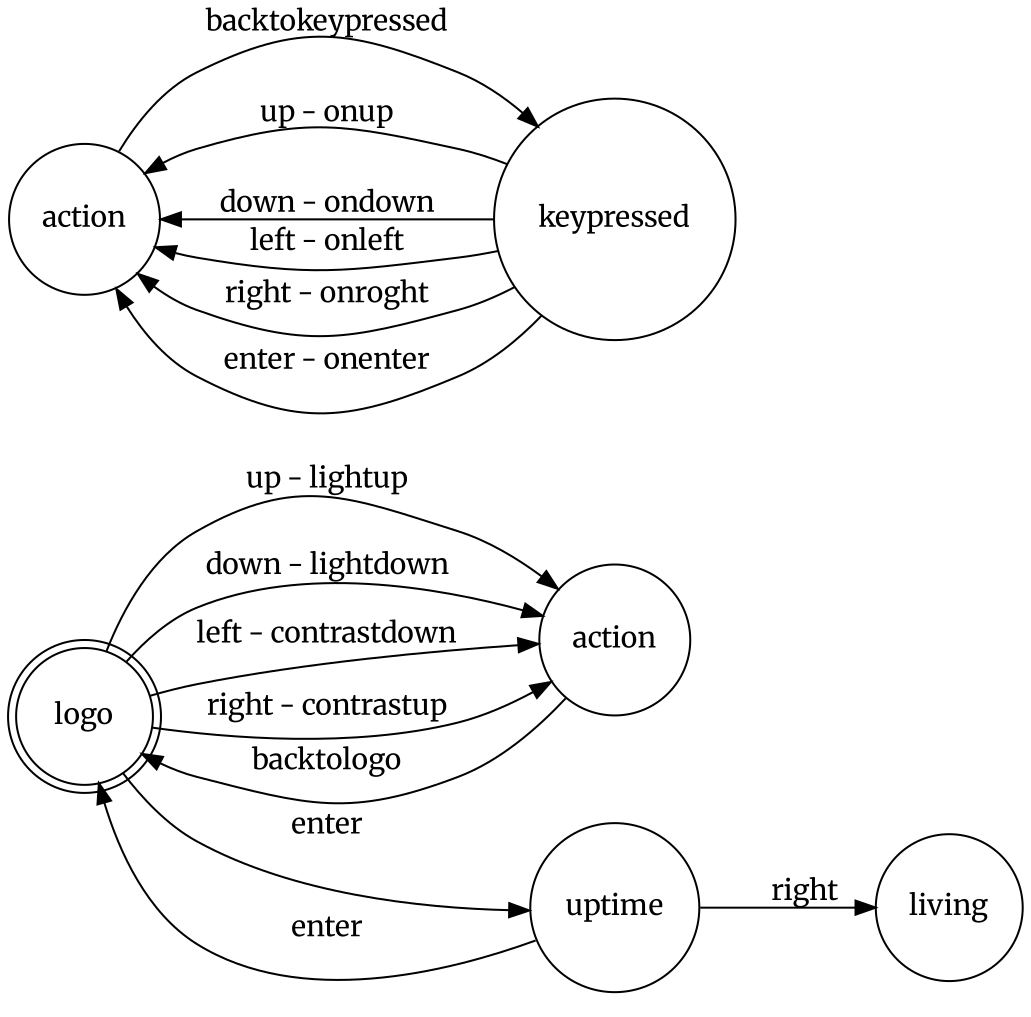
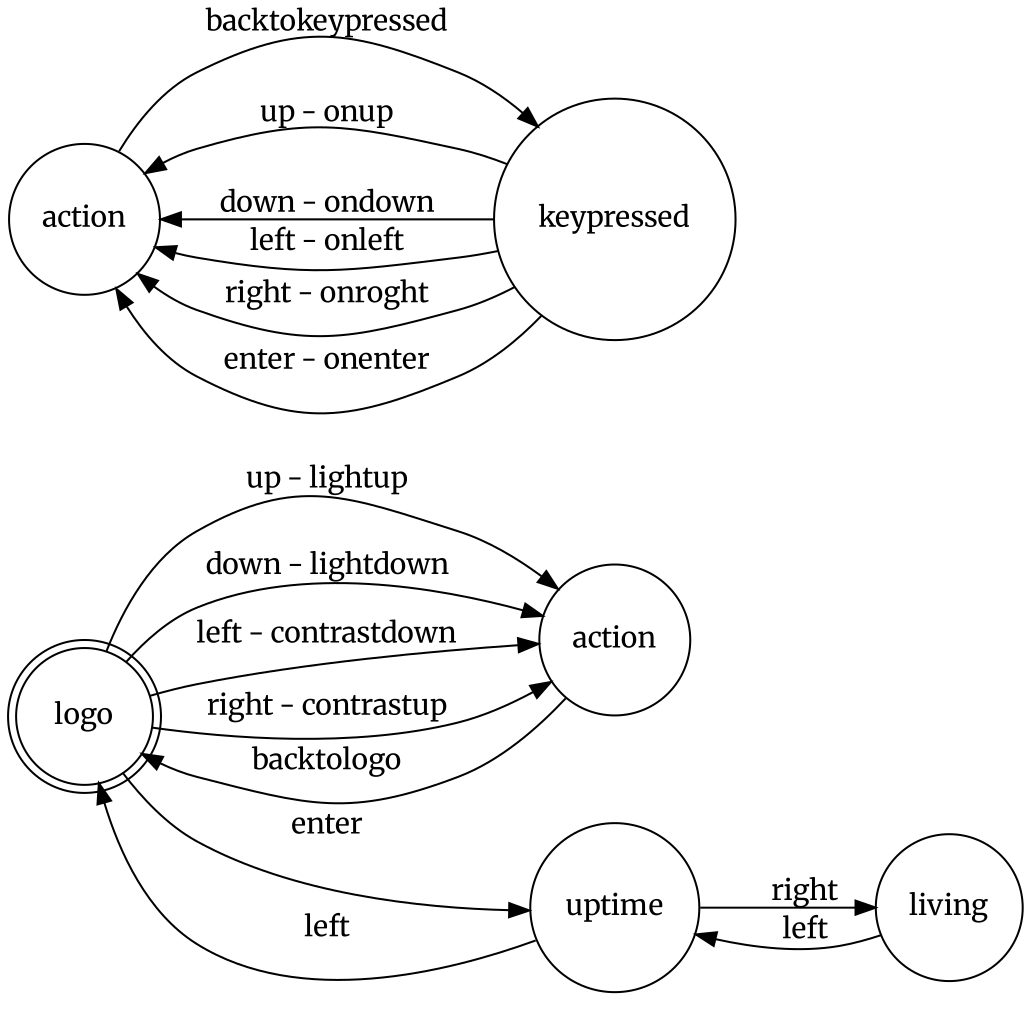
  digraph {
    fontname=Merriweather
    rankdir=LR
    node [fontname=Merriweather shape=circle]
    edge [fontname=Merriweather]
    logo [shape=doublecircle]
    n2 [label=action]
    n3 [label=uptime]
    n4 [label=living]
    n5 [label=action]
    n6 [label=keypressed]
    logo -> n2 [label="up - lightup"]
    logo -> n2 [label="down - lightdown"]
    logo -> n2 [label="left - contrastdown"]
    logo -> n2 [label="right - contrastup"]
    logo -> n3 [label=enter]
    n2 -> logo [label=backtologo]
-   n3 -> logo [label=enter]
+   n3 -> logo [label=left]
    n3 -> n4 [label=right]
+   n4 -> n3 [label=left]
    n5 -> n6 [label=backtokeypressed]
    n6 -> n5 [label="up - onup"]
    n6 -> n5 [label="down - ondown"]
    n6 -> n5 [label="left - onleft"]
    n6 -> n5 [label="right - onroght"]
    n6 -> n5 [label="enter - onenter"]
  }
